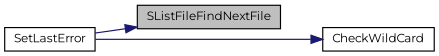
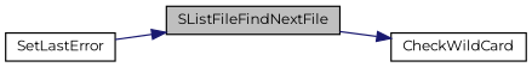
  digraph {
    fontname=Montserrat
    rankdir=LR
    node [color=black fillcolor=white fontname=Montserrat fontsize=10 shape=record style=filled]
    edge [color=midnightblue fontname=Montserrat fontsize=10 labelfontname=Helvetica labelfontsize=10 style=solid]
    n1 [fillcolor=grey75 fontcolor=black height=0.2 label=SListFileFindNextFile width=0.4]
    n2 [height=0.2 label=CheckWildCard width=0.4]
    n3 [height=0.2 label=SetLastError width=0.4]
-   n3 -> n2
+   n1 -> n2
    n3 -> n1
  }
